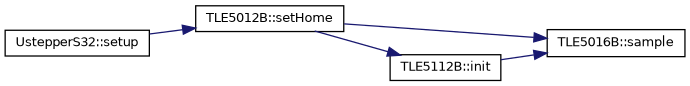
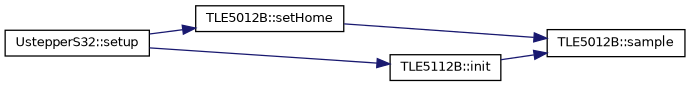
  digraph {
    rankdir=RL
    node [color=black fillcolor=white fontname=Helvetica fontsize=10 shape=record style=filled]
    edge [color=midnightblue dir=back fontname=Helvetica fontsize=10 labelfontname=Helvetica labelfontsize=10 style=solid]
-   n1 [height=0.2 label="TLE5016B::sample" width=0.4]
+   n1 [height=0.2 label="TLE5012B::sample" width=0.4]
    n2 [height=0.2 label="TLE5112B::init" width=0.4]
    n3 [height=0.2 label="TLE5012B::setHome" width=0.4]
    n4 [height=0.2 label="UstepperS32::setup" width=0.4]
    n1 -> n2
    n1 -> n3
-   n2 -> n3
+   n2 -> n4
    n3 -> n4
  }
